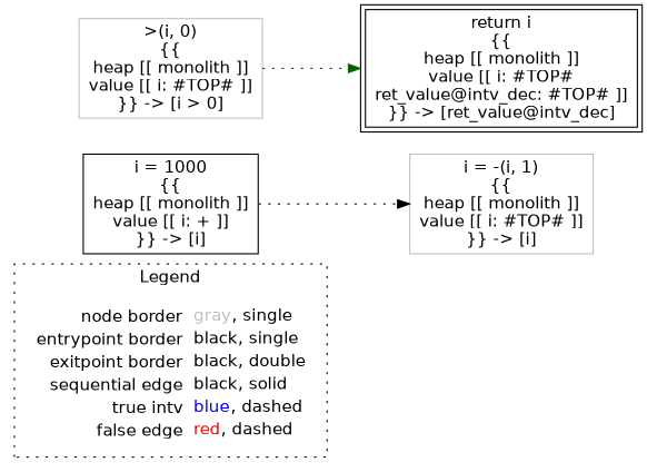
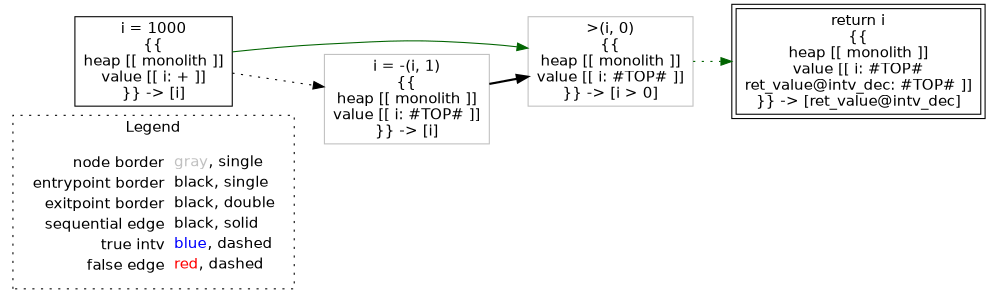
  digraph {
    fontname="DejaVu Sans"
    rankdir=LR
    node [fontname="DejaVu Sans" shape=rect color=black]
    edge [color=darkgreen fontname="DejaVu Sans" style=dotted]
    n1 [label=<<table border="0" cellpadding="2" cellspacing="0" cellborder="0"><tr><td align="right">node border&nbsp;</td><td align="left"><font color="gray">gray</font>, single</td></tr><tr><td align="right">entrypoint border&nbsp;</td><td align="left"><font color="black">black</font>, single</td></tr><tr><td align="right">exitpoint border&nbsp;</td><td align="left"><font color="black">black</font>, double</td></tr><tr><td align="right">sequential edge&nbsp;</td><td align="left"><font color="black">black</font>, solid</td></tr><tr><td align="right">true intv&nbsp;</td><td align="left"><font color="blue">blue</font>, dashed</td></tr><tr><td align="right">false edge&nbsp;</td><td align="left"><font color="red">red</font>, dashed</td></tr></table>> shape=plaintext color=""]
    n2 [label=<i = 1000<BR/>{{<BR/>heap [[ monolith ]]<BR/>value [[ i: + ]]<BR/>}} -&gt; [i]>]
    n3 [color=gray label=<&gt;(i, 0)<BR/>{{<BR/>heap [[ monolith ]]<BR/>value [[ i: #TOP# ]]<BR/>}} -&gt; [i &gt; 0]>]
    n4 [color=gray label=<i = -(i, 1)<BR/>{{<BR/>heap [[ monolith ]]<BR/>value [[ i: #TOP# ]]<BR/>}} -&gt; [i]>]
    n5 [label=<return i<BR/>{{<BR/>heap [[ monolith ]]<BR/>value [[ i: #TOP#<BR/>ret_value@intv_dec: #TOP# ]]<BR/>}} -&gt; [ret_value@intv_dec]> peripheries=2]
    subgraph cluster_1 {
      label=Legend
      style=dotted
      n1
    }
+   n2 -> n3 [style=solid]
    n2 -> n4 [color=black]
    n3 -> n5
+   n4 -> n3 [color=black style=bold]
  }
